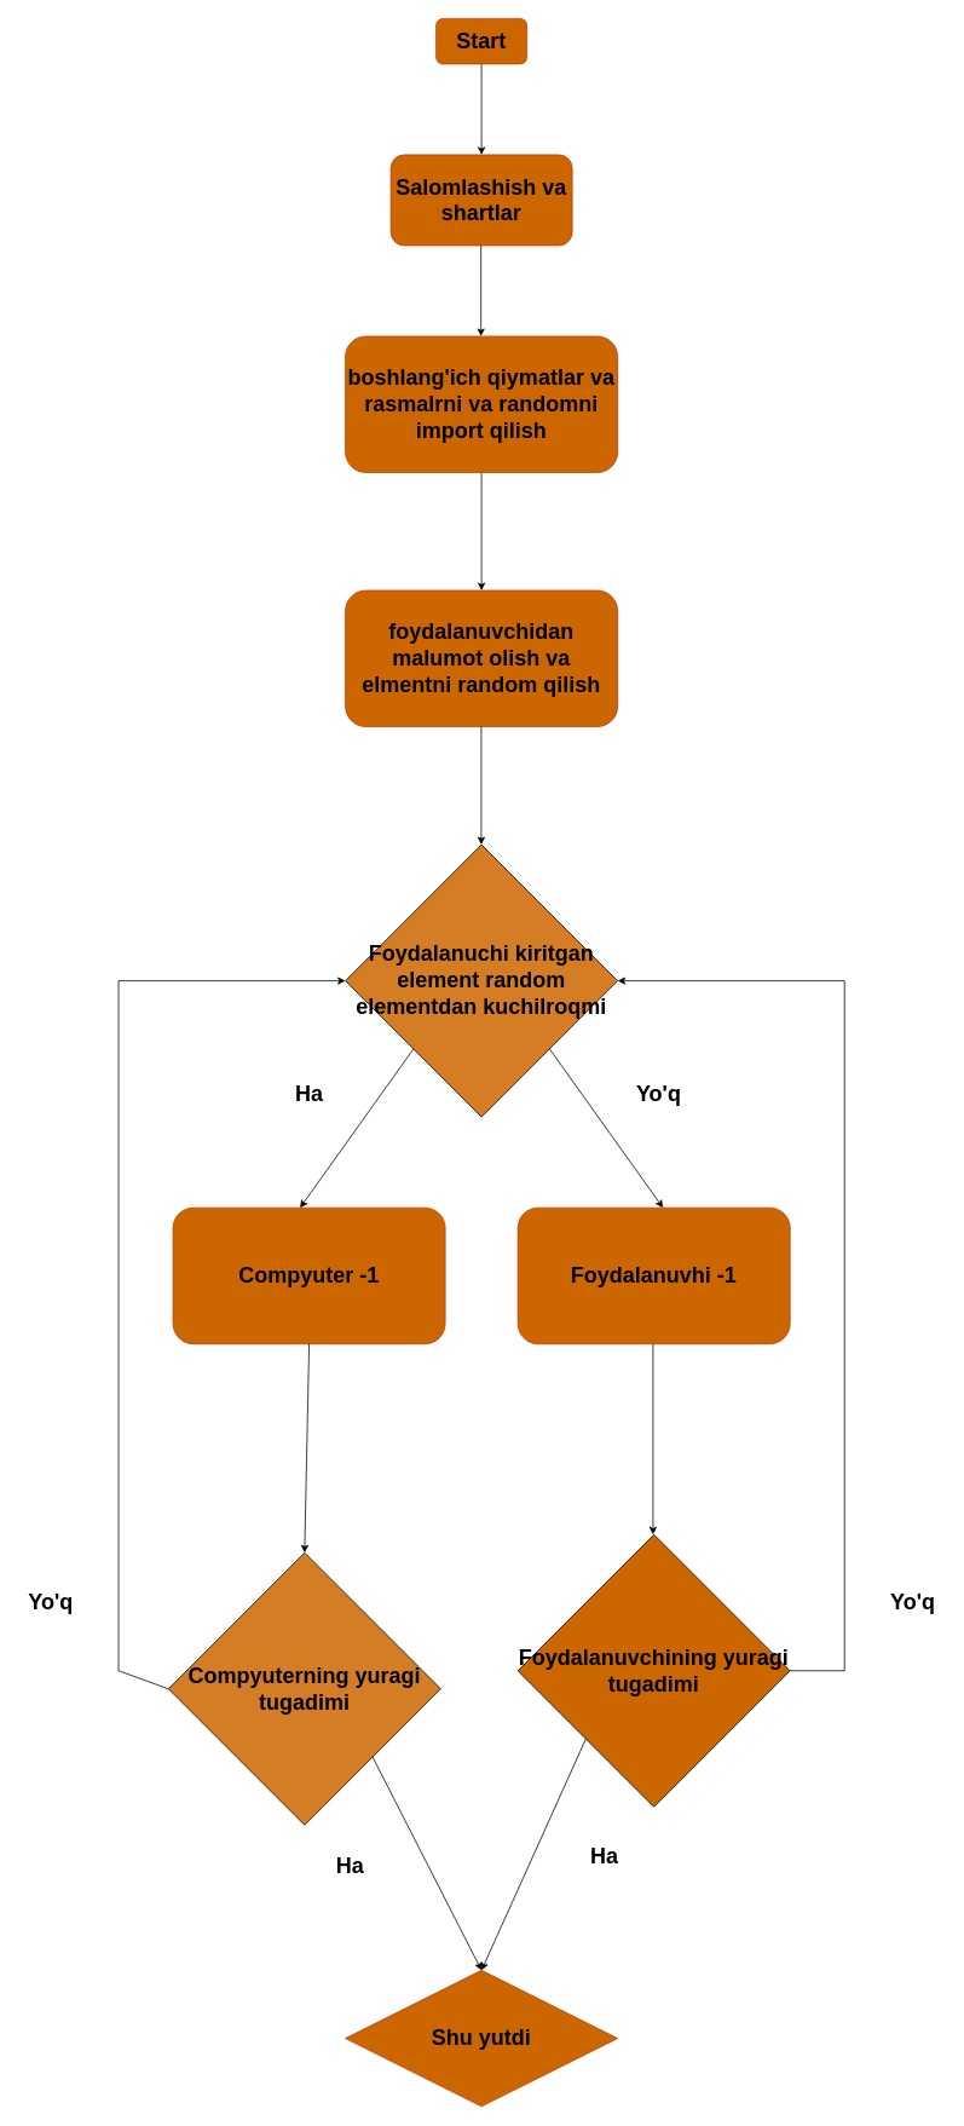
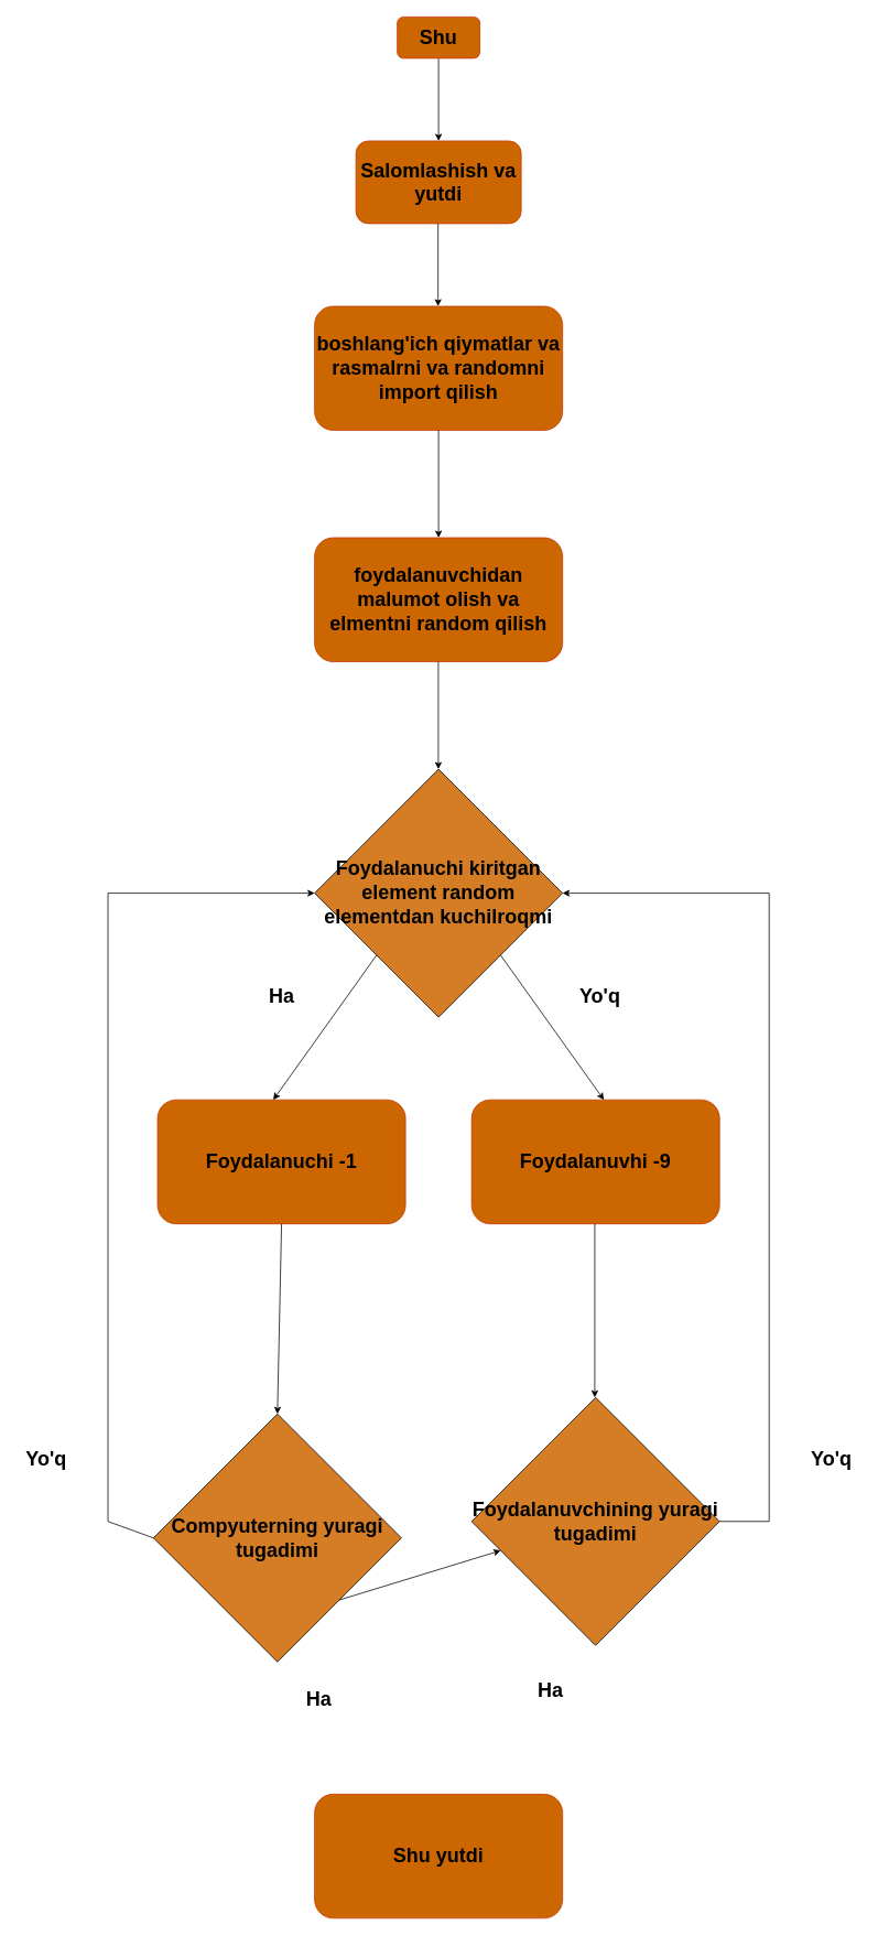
  <mxCell id="0" />
  <mxCell id="1" parent="0" />
  <mxCell id="2" value="" style="endArrow=classic;html=1;rounded=0;exitX=0.5;exitY=1;exitDx=0;exitDy=0;" edge="1" parent="1"><mxGeometry width="50" height="50" relative="1" as="geometry"><mxPoint x="530" y="70" as="sourcePoint" /><mxPoint x="530" y="170" as="targetPoint" /></mxGeometry></mxCell>
- <mxCell id="3" value="&lt;h1&gt;Start&lt;/h1&gt;" style="rounded=1;whiteSpace=wrap;html=1;fillColor=#CC6600;fontColor=#000000;strokeColor=#C73500;glass=0;gradientColor=none;" vertex="1" parent="1"><mxGeometry x="480" y="20" width="100" height="50" as="geometry" /></mxCell>
- <mxCell id="4" value="&lt;h1&gt;Salomlashish va shartlar&lt;/h1&gt;" style="rounded=1;whiteSpace=wrap;html=1;fillColor=#CC6600;fontColor=#000000;strokeColor=#C73500;glass=0;gradientColor=none;" vertex="1" parent="1"><mxGeometry x="430" y="170" width="200" height="100" as="geometry" /></mxCell>
+ <mxCell id="3" value="&lt;h1&gt;Shu&lt;/h1&gt;" style="rounded=1;whiteSpace=wrap;html=1;fillColor=#CC6600;fontColor=#000000;strokeColor=#C73500;glass=0;gradientColor=none;" vertex="1" parent="1"><mxGeometry x="480" y="20" width="100" height="50" as="geometry" /></mxCell>
+ <mxCell id="4" value="&lt;h1&gt;Salomlashish va yutdi&lt;/h1&gt;" style="rounded=1;whiteSpace=wrap;html=1;fillColor=#CC6600;fontColor=#000000;strokeColor=#C73500;glass=0;gradientColor=none;" vertex="1" parent="1"><mxGeometry x="430" y="170" width="200" height="100" as="geometry" /></mxCell>
  <mxCell id="5" value="" style="endArrow=classic;html=1;rounded=0;exitX=0.5;exitY=1;exitDx=0;exitDy=0;" edge="1" parent="1"><mxGeometry width="50" height="50" relative="1" as="geometry"><mxPoint x="529.41" y="270" as="sourcePoint" /><mxPoint x="529.41" y="370" as="targetPoint" /></mxGeometry></mxCell>
  <mxCell id="6" value="&lt;h1&gt;boshlang'ich qiymatlar va rasmalrni va randomni import qilish&lt;/h1&gt;" style="rounded=1;whiteSpace=wrap;html=1;fillColor=#CC6600;fontColor=#000000;strokeColor=#C73500;glass=0;gradientColor=none;" vertex="1" parent="1"><mxGeometry x="380" y="370" width="300" height="150" as="geometry" /></mxCell>
  <mxCell id="7" value="" style="endArrow=classic;html=1;rounded=0;exitX=0.5;exitY=1;exitDx=0;exitDy=0;entryX=0.5;entryY=0;entryDx=0;entryDy=0;" edge="1" parent="1" source="6" target="8"><mxGeometry width="50" height="50" relative="1" as="geometry"><mxPoint x="529.17" y="530" as="sourcePoint" /><mxPoint x="529.17" y="630" as="targetPoint" /></mxGeometry></mxCell>
  <mxCell id="8" value="&lt;h1&gt;foydalanuvchidan malumot olish va elmentni random qilish&lt;/h1&gt;" style="rounded=1;whiteSpace=wrap;html=1;fillColor=#CC6600;fontColor=#000000;strokeColor=#C73500;glass=0;gradientColor=none;" vertex="1" parent="1"><mxGeometry x="380" y="650" width="300" height="150" as="geometry" /></mxCell>
  <mxCell id="9" value="&lt;h1&gt;Foydalanuchi kiritgan element random elementdan kuchilroqmi&lt;/h1&gt;" style="rhombus;whiteSpace=wrap;html=1;fillColor=#d47d25;" vertex="1" parent="1"><mxGeometry x="380" y="930" width="300" height="300" as="geometry" /></mxCell>
  <mxCell id="10" value="" style="endArrow=classic;html=1;rounded=0;exitX=0.5;exitY=1;exitDx=0;exitDy=0;entryX=0.5;entryY=0;entryDx=0;entryDy=0;" edge="1" parent="1"><mxGeometry width="50" height="50" relative="1" as="geometry"><mxPoint x="529.72" y="800" as="sourcePoint" /><mxPoint x="529.72" y="930" as="targetPoint" /></mxGeometry></mxCell>
- <mxCell id="11" value="&lt;h1&gt;Foydalanuvchining yuragi tugadimi&lt;/h1&gt;" style="rhombus;whiteSpace=wrap;html=1;fillColor=#cc6600;" vertex="1" parent="1"><mxGeometry x="570" y="1690" width="300" height="300" as="geometry" /></mxCell>
+ <mxCell id="11" value="&lt;h1&gt;Foydalanuvchining yuragi tugadimi&lt;/h1&gt;" style="rhombus;whiteSpace=wrap;html=1;fillColor=#d47d25;" vertex="1" parent="1"><mxGeometry x="570" y="1690" width="300" height="300" as="geometry" /></mxCell>
  <mxCell id="12" value="&lt;h1&gt;Compyuterning yuragi tugadimi&lt;/h1&gt;" style="rhombus;whiteSpace=wrap;html=1;fillColor=#d47d25;" vertex="1" parent="1"><mxGeometry x="185" y="1710" width="300" height="300" as="geometry" /></mxCell>
- <mxCell id="13" value="&lt;h1&gt;Foydalanuvhi -1&lt;/h1&gt;" style="rounded=1;whiteSpace=wrap;html=1;fillColor=#CC6600;fontColor=#000000;strokeColor=#C73500;glass=0;gradientColor=none;" vertex="1" parent="1"><mxGeometry x="570" y="1330" width="300" height="150" as="geometry" /></mxCell>
- <mxCell id="14" value="&lt;h1&gt;Compyuter -1&lt;/h1&gt;" style="rounded=1;whiteSpace=wrap;html=1;fillColor=#CC6600;fontColor=#000000;strokeColor=#C73500;glass=0;gradientColor=none;" vertex="1" parent="1"><mxGeometry x="190" y="1330" width="300" height="150" as="geometry" /></mxCell>
- <mxCell id="15" value="&lt;h1&gt;Shu yutdi&lt;/h1&gt;" style="rhombus;whiteSpace=wrap;html=1;fillColor=#CC6600;fontColor=#000000;strokeColor=#C73500;glass=0;gradientColor=none;" vertex="1" parent="1"><mxGeometry x="380" y="2170" width="300" height="150" as="geometry" /></mxCell>
+ <mxCell id="13" value="&lt;h1&gt;Foydalanuvhi -9&lt;/h1&gt;" style="rounded=1;whiteSpace=wrap;html=1;fillColor=#CC6600;fontColor=#000000;strokeColor=#C73500;glass=0;gradientColor=none;" vertex="1" parent="1"><mxGeometry x="570" y="1330" width="300" height="150" as="geometry" /></mxCell>
+ <mxCell id="14" value="&lt;h1&gt;Foydalanuchi -1&lt;/h1&gt;" style="rounded=1;whiteSpace=wrap;html=1;fillColor=#CC6600;fontColor=#000000;strokeColor=#C73500;glass=0;gradientColor=none;" vertex="1" parent="1"><mxGeometry x="190" y="1330" width="300" height="150" as="geometry" /></mxCell>
+ <mxCell id="15" value="&lt;h1&gt;Shu yutdi&lt;/h1&gt;" style="rounded=1;whiteSpace=wrap;html=1;fillColor=#CC6600;fontColor=#000000;strokeColor=#C73500;glass=0;gradientColor=none;" vertex="1" parent="1"><mxGeometry x="380" y="2170" width="300" height="150" as="geometry" /></mxCell>
  <mxCell id="16" value="" style="endArrow=classic;html=1;rounded=0;exitX=0;exitY=1;exitDx=0;exitDy=0;" edge="1" parent="1" source="9"><mxGeometry width="50" height="50" relative="1" as="geometry"><mxPoint x="270" y="1170" as="sourcePoint" /><mxPoint x="330" y="1330" as="targetPoint" /></mxGeometry></mxCell>
  <mxCell id="17" value="" style="endArrow=classic;html=1;rounded=0;exitX=1;exitY=1;exitDx=0;exitDy=0;" edge="1" parent="1" source="9"><mxGeometry width="50" height="50" relative="1" as="geometry"><mxPoint x="390" y="1360" as="sourcePoint" /><mxPoint x="730" y="1330" as="targetPoint" /></mxGeometry></mxCell>
  <mxCell id="18" value="" style="endArrow=classic;html=1;rounded=0;entryX=0.5;entryY=0;entryDx=0;entryDy=0;exitX=0.5;exitY=1;exitDx=0;exitDy=0;" edge="1" parent="1" source="14" target="12"><mxGeometry width="50" height="50" relative="1" as="geometry"><mxPoint x="340" y="1570" as="sourcePoint" /><mxPoint x="390" y="1520" as="targetPoint" /></mxGeometry></mxCell>
  <mxCell id="19" value="" style="endArrow=classic;html=1;rounded=0;entryX=0.5;entryY=0;entryDx=0;entryDy=0;exitX=0.5;exitY=1;exitDx=0;exitDy=0;" edge="1" parent="1"><mxGeometry width="50" height="50" relative="1" as="geometry"><mxPoint x="719" y="1480" as="sourcePoint" /><mxPoint x="719" y="1690" as="targetPoint" /></mxGeometry></mxCell>
- <mxCell id="20" value="" style="endArrow=classic;html=1;rounded=0;entryX=0.5;entryY=0;entryDx=0;entryDy=0;exitX=1;exitY=1;exitDx=0;exitDy=0;" edge="1" parent="1" source="12" target="15"><mxGeometry width="50" height="50" relative="1" as="geometry"><mxPoint x="400" y="2070" as="sourcePoint" /><mxPoint y="2020" as="targetPoint" x="450" /></mxGeometry></mxCell>
- <mxCell id="21" value="" style="endArrow=classic;html=1;rounded=0;entryX=0.5;entryY=0;entryDx=0;entryDy=0;exitX=0;exitY=1;exitDx=0;exitDy=0;" edge="1" parent="1" source="11" target="15"><mxGeometry width="50" height="50" relative="1" as="geometry"><mxPoint x="550" y="2060" as="sourcePoint" /><mxPoint x="600" y="2010" as="targetPoint" /></mxGeometry></mxCell>
+ <mxCell id="20" value="" style="endArrow=classic;html=1;rounded=0;exitX=1;exitY=1;exitDx=0;exitDy=0;" edge="1" parent="1" source="12" target="11"><mxGeometry width="50" height="50" relative="1" as="geometry"><mxPoint x="400" y="2070" as="sourcePoint" /><mxPoint y="2020" as="targetPoint" x="450" /></mxGeometry></mxCell>
  <mxCell id="22" value="" style="endArrow=classic;html=1;rounded=0;entryX=0;entryY=0.5;entryDx=0;entryDy=0;exitX=0;exitY=0.5;exitDx=0;exitDy=0;" edge="1" parent="1" source="12" target="9"><mxGeometry width="50" height="50" relative="1" as="geometry"><mxPoint x="190" y="1670" as="sourcePoint" /><mxPoint x="240" y="1620" as="targetPoint" /><Array as="points"><mxPoint x="130" y="1840" /><mxPoint x="130" y="1080" /></Array></mxGeometry></mxCell>
  <mxCell id="23" value="" style="endArrow=classic;html=1;rounded=0;exitX=1;exitY=0.5;exitDx=0;exitDy=0;entryX=1;entryY=0.5;entryDx=0;entryDy=0;" edge="1" parent="1" source="11" target="9"><mxGeometry width="50" height="50" relative="1" as="geometry"><mxPoint x="544" y="1300" as="sourcePoint" /><mxPoint x="914" y="1070" as="targetPoint" /><Array as="points"><mxPoint x="930" y="1840" /><mxPoint x="930" y="1080" /></Array></mxGeometry></mxCell>
  <mxCell id="24" value="&lt;h1&gt;Ha&lt;/h1&gt;" style="text;html=1;align=center;verticalAlign=middle;resizable=0;points=[];autosize=1;strokeColor=none;fillColor=none;" vertex="1" parent="1"><mxGeometry x="315" y="1170" width="50" height="70" as="geometry" /></mxCell>
  <mxCell id="25" value="&lt;h1&gt;Yo'q&lt;/h1&gt;" style="text;html=1;align=center;verticalAlign=middle;resizable=0;points=[];autosize=1;strokeColor=none;fillColor=none;" vertex="1" parent="1"><mxGeometry x="690" y="1170" width="70" height="70" as="geometry" /></mxCell>
  <mxCell id="26" value="&lt;h1&gt;Ha&lt;/h1&gt;" style="text;html=1;align=center;verticalAlign=middle;resizable=0;points=[];autosize=1;strokeColor=none;fillColor=none;" vertex="1" parent="1"><mxGeometry x="360" y="2020" width="50" height="70" as="geometry" /></mxCell>
  <mxCell id="27" value="&lt;h1&gt;Ha&lt;/h1&gt;" style="text;html=1;align=center;verticalAlign=middle;resizable=0;points=[];autosize=1;strokeColor=none;fillColor=none;" vertex="1" parent="1"><mxGeometry x="640" y="2010" width="50" height="70" as="geometry" /></mxCell>
  <mxCell id="28" value="&lt;h1&gt;Yo'q&lt;/h1&gt;" style="text;html=1;align=center;verticalAlign=middle;resizable=0;points=[];autosize=1;strokeColor=none;fillColor=none;" vertex="1" parent="1"><mxGeometry x="970" y="1730" width="70" height="70" as="geometry" /></mxCell>
  <mxCell id="29" value="&lt;h1&gt;Yo'q&lt;/h1&gt;" style="text;html=1;align=center;verticalAlign=middle;resizable=0;points=[];autosize=1;strokeColor=none;fillColor=none;" vertex="1" parent="1"><mxGeometry x="20" y="1730" width="70" height="70" as="geometry" /></mxCell>
